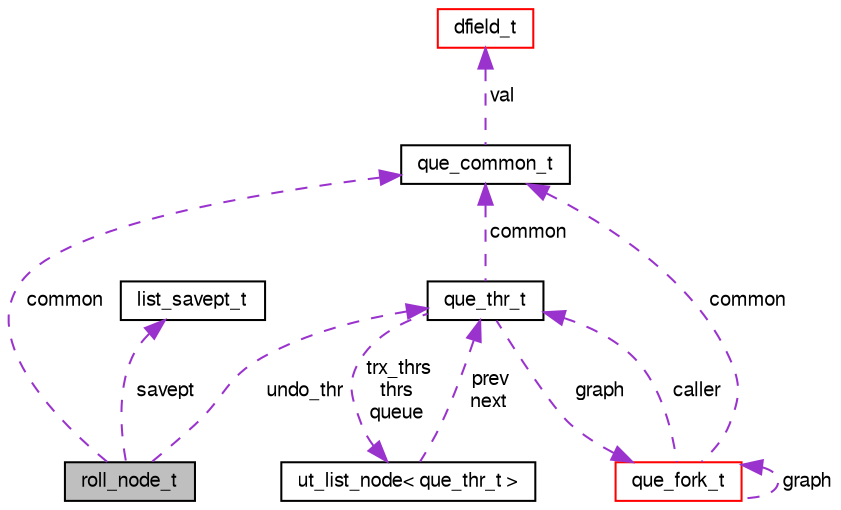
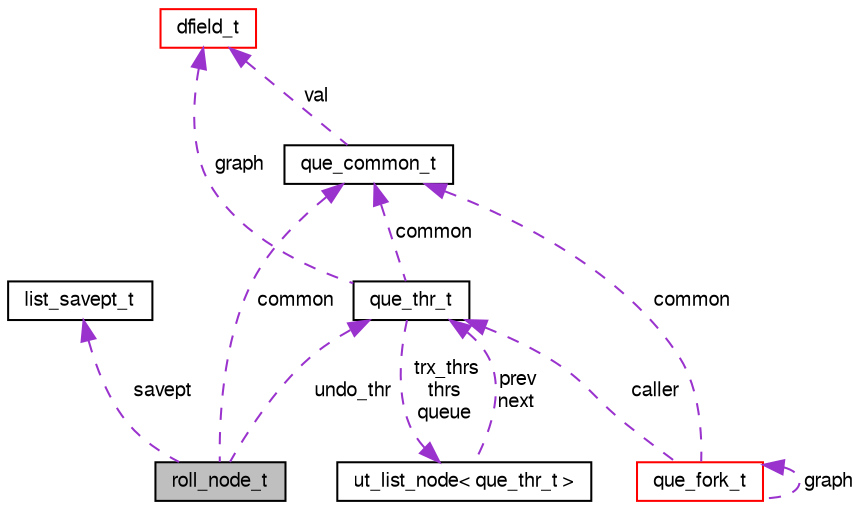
  digraph {
    node [color=black fontname=FreeSans fontsize=10 shape=record]
    edge [color=darkorchid3 dir=back fontname=FreeSans fontsize=10 labelfontname=FreeSans labelfontsize=10 style=dashed]
    n1 [fillcolor=grey75 fontcolor=black height=0.2 label=roll_node_t style=filled width=0.4]
    n2 [height=0.2 label=que_common_t width=0.4]
    n3 [height=0.2 label=que_thr_t width=0.4]
    n4 [color=red height=0.2 label=que_fork_t width=0.4]
    n5 [height=0.2 label="ut_list_node\< que_thr_t \>" width=0.4]
    n6 [color=red height=0.2 label=dfield_t width=0.4]
    n7 [height=0.2 label=list_savept_t width=0.4]
    n2 -> n1 [label=" common"]
    n2 -> n3 [label=" common"]
    n2 -> n4 [label=" common"]
    n3 -> n1 [label=" undo_thr"]
    n3 -> n4 [label=" caller"]
    n3 -> n5 [label=" prev\nnext"]
-   n4 -> n3 [label=" graph"]
+   n6 -> n3 [label=" graph"]
    n4 -> n4 [label=" graph"]
    n5 -> n3 [label=" trx_thrs\nthrs\nqueue"]
    n6 -> n2 [label=" val"]
    n7 -> n1 [label=" savept"]
  }
